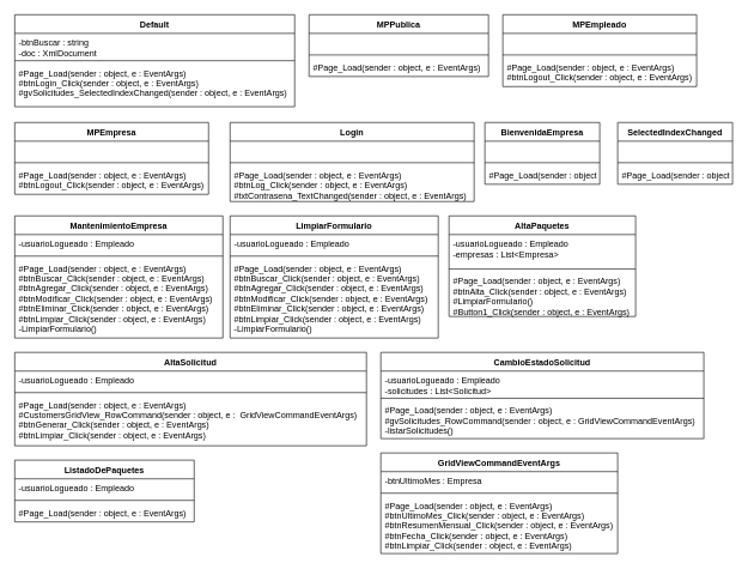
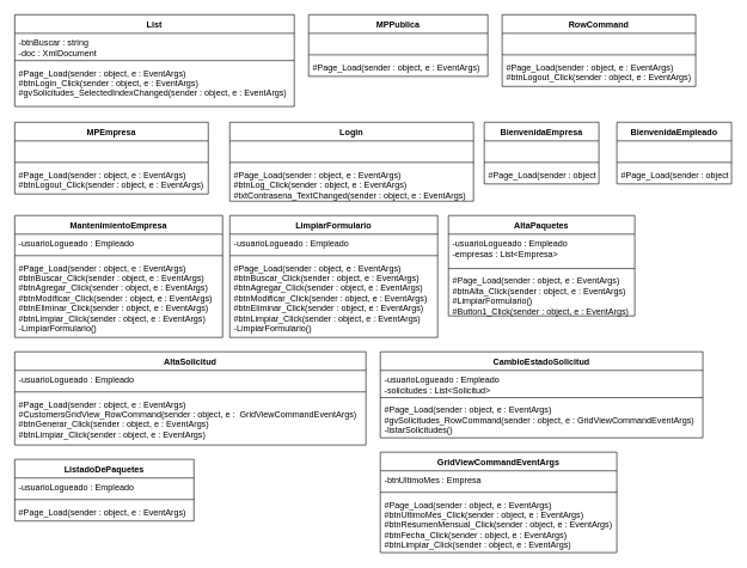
  <mxCell id="0" />
  <mxCell id="1" parent="0" />
- <mxCell id="2" value="Default" style="swimlane;fontStyle=1;align=center;verticalAlign=top;childLayout=stackLayout;horizontal=1;startSize=26;horizontalStack=0;resizeParent=1;resizeParentMax=0;resizeLast=0;collapsible=1;marginBottom=0;" parent="1" vertex="1"><mxGeometry x="20" y="20" width="390" height="128" as="geometry" /></mxCell>
+ <mxCell id="2" value="List" style="swimlane;fontStyle=1;align=center;verticalAlign=top;childLayout=stackLayout;horizontal=1;startSize=26;horizontalStack=0;resizeParent=1;resizeParentMax=0;resizeLast=0;collapsible=1;marginBottom=0;" parent="1" vertex="1"><mxGeometry x="20" y="20" width="390" height="128" as="geometry" /></mxCell>
  <mxCell id="3" value="-btnBuscar : string&#10;-doc : XmlDocument " style="text;strokeColor=none;fillColor=none;align=left;verticalAlign=top;spacingLeft=4;spacingRight=4;overflow=hidden;rotatable=0;points=[[0,0.5],[1,0.5]];portConstraint=eastwest;" parent="2" vertex="1"><mxGeometry y="26" width="390" height="34" as="geometry" /></mxCell>
  <mxCell id="4" value="" style="line;strokeWidth=1;fillColor=none;align=left;verticalAlign=middle;spacingTop=-1;spacingLeft=3;spacingRight=3;rotatable=0;labelPosition=right;points=[];portConstraint=eastwest;" parent="2" vertex="1"><mxGeometry y="60" width="390" height="8" as="geometry" /></mxCell>
  <mxCell id="5" value="#Page_Load(sender : object, e : EventArgs)&#10;#btnLogin_Click(sender : object, e : EventArgs)&#10;#gvSolicitudes_SelectedIndexChanged(sender : object, e : EventArgs)" style="text;strokeColor=none;fillColor=none;align=left;verticalAlign=top;spacingLeft=4;spacingRight=4;overflow=hidden;rotatable=0;points=[[0,0.5],[1,0.5]];portConstraint=eastwest;" parent="2" vertex="1"><mxGeometry y="68" width="390" height="60" as="geometry" /></mxCell>
  <mxCell id="6" value="MPPublica" style="swimlane;fontStyle=1;align=center;verticalAlign=top;childLayout=stackLayout;horizontal=1;startSize=26;horizontalStack=0;resizeParent=1;resizeParentMax=0;resizeLast=0;collapsible=1;marginBottom=0;" parent="1" vertex="1"><mxGeometry x="430" y="20" width="250" height="86" as="geometry" /></mxCell>
  <mxCell id="7" value="  " style="text;strokeColor=none;fillColor=none;align=left;verticalAlign=top;spacingLeft=4;spacingRight=4;overflow=hidden;rotatable=0;points=[[0,0.5],[1,0.5]];portConstraint=eastwest;" parent="6" vertex="1"><mxGeometry y="26" width="250" height="26" as="geometry" /></mxCell>
  <mxCell id="8" value="" style="line;strokeWidth=1;fillColor=none;align=left;verticalAlign=middle;spacingTop=-1;spacingLeft=3;spacingRight=3;rotatable=0;labelPosition=right;points=[];portConstraint=eastwest;" parent="6" vertex="1"><mxGeometry y="52" width="250" height="8" as="geometry" /></mxCell>
  <mxCell id="9" value="#Page_Load(sender : object, e : EventArgs)" style="text;strokeColor=none;fillColor=none;align=left;verticalAlign=top;spacingLeft=4;spacingRight=4;overflow=hidden;rotatable=0;points=[[0,0.5],[1,0.5]];portConstraint=eastwest;" parent="6" vertex="1"><mxGeometry y="60" width="250" height="26" as="geometry" /></mxCell>
- <mxCell id="10" value="MPEmpleado" style="swimlane;fontStyle=1;align=center;verticalAlign=top;childLayout=stackLayout;horizontal=1;startSize=26;horizontalStack=0;resizeParent=1;resizeParentMax=0;resizeLast=0;collapsible=1;marginBottom=0;" parent="1" vertex="1"><mxGeometry x="700" y="20" width="270" height="100" as="geometry" /></mxCell>
+ <mxCell id="10" value="RowCommand" style="swimlane;fontStyle=1;align=center;verticalAlign=top;childLayout=stackLayout;horizontal=1;startSize=26;horizontalStack=0;resizeParent=1;resizeParentMax=0;resizeLast=0;collapsible=1;marginBottom=0;" parent="1" vertex="1"><mxGeometry x="700" y="20" width="270" height="100" as="geometry" /></mxCell>
  <mxCell id="11" value="  " style="text;strokeColor=none;fillColor=none;align=left;verticalAlign=top;spacingLeft=4;spacingRight=4;overflow=hidden;rotatable=0;points=[[0,0.5],[1,0.5]];portConstraint=eastwest;" parent="10" vertex="1"><mxGeometry y="26" width="270" height="26" as="geometry" /></mxCell>
  <mxCell id="12" value="" style="line;strokeWidth=1;fillColor=none;align=left;verticalAlign=middle;spacingTop=-1;spacingLeft=3;spacingRight=3;rotatable=0;labelPosition=right;points=[];portConstraint=eastwest;" parent="10" vertex="1"><mxGeometry y="52" width="270" height="8" as="geometry" /></mxCell>
  <mxCell id="13" value="#Page_Load(sender : object, e : EventArgs)&#10;#btnLogout_Click(sender : object, e : EventArgs)" style="text;strokeColor=none;fillColor=none;align=left;verticalAlign=top;spacingLeft=4;spacingRight=4;overflow=hidden;rotatable=0;points=[[0,0.5],[1,0.5]];portConstraint=eastwest;" parent="10" vertex="1"><mxGeometry y="60" width="270" height="40" as="geometry" /></mxCell>
  <mxCell id="14" value="MPEmpresa" style="swimlane;fontStyle=1;align=center;verticalAlign=top;childLayout=stackLayout;horizontal=1;startSize=26;horizontalStack=0;resizeParent=1;resizeParentMax=0;resizeLast=0;collapsible=1;marginBottom=0;" parent="1" vertex="1"><mxGeometry x="20" y="170" width="270" height="100" as="geometry" /></mxCell>
  <mxCell id="15" value="  " style="text;strokeColor=none;fillColor=none;align=left;verticalAlign=top;spacingLeft=4;spacingRight=4;overflow=hidden;rotatable=0;points=[[0,0.5],[1,0.5]];portConstraint=eastwest;" parent="14" vertex="1"><mxGeometry y="26" width="270" height="26" as="geometry" /></mxCell>
  <mxCell id="16" value="" style="line;strokeWidth=1;fillColor=none;align=left;verticalAlign=middle;spacingTop=-1;spacingLeft=3;spacingRight=3;rotatable=0;labelPosition=right;points=[];portConstraint=eastwest;" parent="14" vertex="1"><mxGeometry y="52" width="270" height="8" as="geometry" /></mxCell>
  <mxCell id="17" value="#Page_Load(sender : object, e : EventArgs)&#10;#btnLogout_Click(sender : object, e : EventArgs)" style="text;strokeColor=none;fillColor=none;align=left;verticalAlign=top;spacingLeft=4;spacingRight=4;overflow=hidden;rotatable=0;points=[[0,0.5],[1,0.5]];portConstraint=eastwest;" parent="14" vertex="1"><mxGeometry y="60" width="270" height="40" as="geometry" /></mxCell>
  <mxCell id="18" value="Login" style="swimlane;fontStyle=1;align=center;verticalAlign=top;childLayout=stackLayout;horizontal=1;startSize=26;horizontalStack=0;resizeParent=1;resizeParentMax=0;resizeLast=0;collapsible=1;marginBottom=0;" parent="1" vertex="1"><mxGeometry x="320" y="170" width="340" height="110" as="geometry" /></mxCell>
  <mxCell id="19" value="   " style="text;strokeColor=none;fillColor=none;align=left;verticalAlign=top;spacingLeft=4;spacingRight=4;overflow=hidden;rotatable=0;points=[[0,0.5],[1,0.5]];portConstraint=eastwest;" parent="18" vertex="1"><mxGeometry y="26" width="340" height="26" as="geometry" /></mxCell>
  <mxCell id="20" value="" style="line;strokeWidth=1;fillColor=none;align=left;verticalAlign=middle;spacingTop=-1;spacingLeft=3;spacingRight=3;rotatable=0;labelPosition=right;points=[];portConstraint=eastwest;" parent="18" vertex="1"><mxGeometry y="52" width="340" height="8" as="geometry" /></mxCell>
  <mxCell id="21" value="#Page_Load(sender : object, e : EventArgs)&#10;#btnLog_Click(sender : object, e : EventArgs)&#10;#txtContrasena_TextChanged(sender : object, e : EventArgs)" style="text;strokeColor=none;fillColor=none;align=left;verticalAlign=top;spacingLeft=4;spacingRight=4;overflow=hidden;rotatable=0;points=[[0,0.5],[1,0.5]];portConstraint=eastwest;" parent="18" vertex="1"><mxGeometry y="60" width="340" height="50" as="geometry" /></mxCell>
  <mxCell id="22" value="BienvenidaEmpresa" style="swimlane;fontStyle=1;align=center;verticalAlign=top;childLayout=stackLayout;horizontal=1;startSize=26;horizontalStack=0;resizeParent=1;resizeParentMax=0;resizeLast=0;collapsible=1;marginBottom=0;" parent="1" vertex="1"><mxGeometry x="675" y="170" width="160" height="86" as="geometry" /></mxCell>
  <mxCell id="23" value="  " style="text;strokeColor=none;fillColor=none;align=left;verticalAlign=top;spacingLeft=4;spacingRight=4;overflow=hidden;rotatable=0;points=[[0,0.5],[1,0.5]];portConstraint=eastwest;" parent="22" vertex="1"><mxGeometry y="26" width="160" height="26" as="geometry" /></mxCell>
  <mxCell id="24" value="" style="line;strokeWidth=1;fillColor=none;align=left;verticalAlign=middle;spacingTop=-1;spacingLeft=3;spacingRight=3;rotatable=0;labelPosition=right;points=[];portConstraint=eastwest;" parent="22" vertex="1"><mxGeometry y="52" width="160" height="8" as="geometry" /></mxCell>
  <mxCell id="25" value="#Page_Load(sender : object, e : EventArgs)" style="text;strokeColor=none;fillColor=none;align=left;verticalAlign=top;spacingLeft=4;spacingRight=4;overflow=hidden;rotatable=0;points=[[0,0.5],[1,0.5]];portConstraint=eastwest;" parent="22" vertex="1"><mxGeometry y="60" width="160" height="26" as="geometry" /></mxCell>
- <mxCell id="26" value="SelectedIndexChanged" style="swimlane;fontStyle=1;align=center;verticalAlign=top;childLayout=stackLayout;horizontal=1;startSize=26;horizontalStack=0;resizeParent=1;resizeParentMax=0;resizeLast=0;collapsible=1;marginBottom=0;" parent="1" vertex="1"><mxGeometry x="860" y="170" width="160" height="86" as="geometry" /></mxCell>
+ <mxCell id="26" value="BienvenidaEmpleado" style="swimlane;fontStyle=1;align=center;verticalAlign=top;childLayout=stackLayout;horizontal=1;startSize=26;horizontalStack=0;resizeParent=1;resizeParentMax=0;resizeLast=0;collapsible=1;marginBottom=0;" parent="1" vertex="1"><mxGeometry x="860" y="170" width="160" height="86" as="geometry" /></mxCell>
  <mxCell id="27" value="  " style="text;strokeColor=none;fillColor=none;align=left;verticalAlign=top;spacingLeft=4;spacingRight=4;overflow=hidden;rotatable=0;points=[[0,0.5],[1,0.5]];portConstraint=eastwest;" parent="26" vertex="1"><mxGeometry y="26" width="160" height="26" as="geometry" /></mxCell>
  <mxCell id="28" value="" style="line;strokeWidth=1;fillColor=none;align=left;verticalAlign=middle;spacingTop=-1;spacingLeft=3;spacingRight=3;rotatable=0;labelPosition=right;points=[];portConstraint=eastwest;" parent="26" vertex="1"><mxGeometry y="52" width="160" height="8" as="geometry" /></mxCell>
  <mxCell id="29" value="#Page_Load(sender : object, e : EventArgs)" style="text;strokeColor=none;fillColor=none;align=left;verticalAlign=top;spacingLeft=4;spacingRight=4;overflow=hidden;rotatable=0;points=[[0,0.5],[1,0.5]];portConstraint=eastwest;" parent="26" vertex="1"><mxGeometry y="60" width="160" height="26" as="geometry" /></mxCell>
  <mxCell id="30" value="MantenimientoEmpresa" style="swimlane;fontStyle=1;align=center;verticalAlign=top;childLayout=stackLayout;horizontal=1;startSize=26;horizontalStack=0;resizeParent=1;resizeParentMax=0;resizeLast=0;collapsible=1;marginBottom=0;" parent="1" vertex="1"><mxGeometry x="20" y="300" width="290" height="170" as="geometry" /></mxCell>
  <mxCell id="31" value="-usuarioLogueado : Empleado " style="text;strokeColor=none;fillColor=none;align=left;verticalAlign=top;spacingLeft=4;spacingRight=4;overflow=hidden;rotatable=0;points=[[0,0.5],[1,0.5]];portConstraint=eastwest;" parent="30" vertex="1"><mxGeometry y="26" width="290" height="26" as="geometry" /></mxCell>
  <mxCell id="32" value="" style="line;strokeWidth=1;fillColor=none;align=left;verticalAlign=middle;spacingTop=-1;spacingLeft=3;spacingRight=3;rotatable=0;labelPosition=right;points=[];portConstraint=eastwest;" parent="30" vertex="1"><mxGeometry y="52" width="290" height="8" as="geometry" /></mxCell>
  <mxCell id="33" value="#Page_Load(sender : object, e : EventArgs)&#10;#btnBuscar_Click(sender : object, e : EventArgs)&#10;#btnAgregar_Click(sender : object, e : EventArgs)&#10;#btnModificar_Click(sender : object, e : EventArgs)&#10;#btnEliminar_Click(sender : object, e : EventArgs)&#10;#btnLimpiar_Click(sender : object, e : EventArgs)&#10;-LimpiarFormulario()" style="text;strokeColor=none;fillColor=none;align=left;verticalAlign=top;spacingLeft=4;spacingRight=4;overflow=hidden;rotatable=0;points=[[0,0.5],[1,0.5]];portConstraint=eastwest;" parent="30" vertex="1"><mxGeometry y="60" width="290" height="110" as="geometry" /></mxCell>
  <mxCell id="34" value="LimpiarFormulario" style="swimlane;fontStyle=1;align=center;verticalAlign=top;childLayout=stackLayout;horizontal=1;startSize=26;horizontalStack=0;resizeParent=1;resizeParentMax=0;resizeLast=0;collapsible=1;marginBottom=0;" parent="1" vertex="1"><mxGeometry x="320" y="300" width="290" height="170" as="geometry" /></mxCell>
  <mxCell id="35" value="-usuarioLogueado : Empleado " style="text;strokeColor=none;fillColor=none;align=left;verticalAlign=top;spacingLeft=4;spacingRight=4;overflow=hidden;rotatable=0;points=[[0,0.5],[1,0.5]];portConstraint=eastwest;" parent="34" vertex="1"><mxGeometry y="26" width="290" height="26" as="geometry" /></mxCell>
  <mxCell id="36" value="" style="line;strokeWidth=1;fillColor=none;align=left;verticalAlign=middle;spacingTop=-1;spacingLeft=3;spacingRight=3;rotatable=0;labelPosition=right;points=[];portConstraint=eastwest;" parent="34" vertex="1"><mxGeometry y="52" width="290" height="8" as="geometry" /></mxCell>
  <mxCell id="37" value="#Page_Load(sender : object, e : EventArgs)&#10;#btnBuscar_Click(sender : object, e : EventArgs)&#10;#btnAgregar_Click(sender : object, e : EventArgs)&#10;#btnModificar_Click(sender : object, e : EventArgs)&#10;#btnEliminar_Click(sender : object, e : EventArgs)&#10;#btnLimpiar_Click(sender : object, e : EventArgs)&#10;-LimpiarFormulario()" style="text;strokeColor=none;fillColor=none;align=left;verticalAlign=top;spacingLeft=4;spacingRight=4;overflow=hidden;rotatable=0;points=[[0,0.5],[1,0.5]];portConstraint=eastwest;" parent="34" vertex="1"><mxGeometry y="60" width="290" height="110" as="geometry" /></mxCell>
  <mxCell id="38" value="AltaPaquetes" style="swimlane;fontStyle=1;align=center;verticalAlign=top;childLayout=stackLayout;horizontal=1;startSize=26;horizontalStack=0;resizeParent=1;resizeParentMax=0;resizeLast=0;collapsible=1;marginBottom=0;" parent="1" vertex="1"><mxGeometry x="625" y="300" width="260" height="140" as="geometry" /></mxCell>
  <mxCell id="39" value="-usuarioLogueado : Empleado &#10;-empresas : List&lt;Empresa&gt;" style="text;strokeColor=none;fillColor=none;align=left;verticalAlign=top;spacingLeft=4;spacingRight=4;overflow=hidden;rotatable=0;points=[[0,0.5],[1,0.5]];portConstraint=eastwest;" parent="38" vertex="1"><mxGeometry y="26" width="260" height="44" as="geometry" /></mxCell>
  <mxCell id="40" value="" style="line;strokeWidth=1;fillColor=none;align=left;verticalAlign=middle;spacingTop=-1;spacingLeft=3;spacingRight=3;rotatable=0;labelPosition=right;points=[];portConstraint=eastwest;" parent="38" vertex="1"><mxGeometry y="70" width="260" height="8" as="geometry" /></mxCell>
  <mxCell id="41" value="#Page_Load(sender : object, e : EventArgs)&#10;#btnAlta_Click(sender : object, e : EventArgs)&#10;#LimpiarFormulario()&#10;#Button1_Click(sender : object, e : EventArgs)" style="text;strokeColor=none;fillColor=none;align=left;verticalAlign=top;spacingLeft=4;spacingRight=4;overflow=hidden;rotatable=0;points=[[0,0.5],[1,0.5]];portConstraint=eastwest;" parent="38" vertex="1"><mxGeometry y="78" width="260" height="62" as="geometry" /></mxCell>
  <mxCell id="42" value="AltaSolicitud" style="swimlane;fontStyle=1;align=center;verticalAlign=top;childLayout=stackLayout;horizontal=1;startSize=26;horizontalStack=0;resizeParent=1;resizeParentMax=0;resizeLast=0;collapsible=1;marginBottom=0;" parent="1" vertex="1"><mxGeometry x="20" y="490" width="490" height="130" as="geometry" /></mxCell>
  <mxCell id="43" value="-usuarioLogueado : Empleado " style="text;strokeColor=none;fillColor=none;align=left;verticalAlign=top;spacingLeft=4;spacingRight=4;overflow=hidden;rotatable=0;points=[[0,0.5],[1,0.5]];portConstraint=eastwest;" parent="42" vertex="1"><mxGeometry y="26" width="490" height="26" as="geometry" /></mxCell>
  <mxCell id="44" value="" style="line;strokeWidth=1;fillColor=none;align=left;verticalAlign=middle;spacingTop=-1;spacingLeft=3;spacingRight=3;rotatable=0;labelPosition=right;points=[];portConstraint=eastwest;" parent="42" vertex="1"><mxGeometry y="52" width="490" height="8" as="geometry" /></mxCell>
  <mxCell id="45" value="#Page_Load(sender : object, e : EventArgs)&#10;#CustomersGridView_RowCommand(sender : object, e :  GridViewCommandEventArgs)&#10;#btnGenerar_Click(sender : object, e : EventArgs)&#10;#btnLimpiar_Click(sender : object, e : EventArgs)" style="text;strokeColor=none;fillColor=none;align=left;verticalAlign=top;spacingLeft=4;spacingRight=4;overflow=hidden;rotatable=0;points=[[0,0.5],[1,0.5]];portConstraint=eastwest;" parent="42" vertex="1"><mxGeometry y="60" width="490" height="70" as="geometry" /></mxCell>
  <mxCell id="46" value="CambioEstadoSolicitud" style="swimlane;fontStyle=1;align=center;verticalAlign=top;childLayout=stackLayout;horizontal=1;startSize=26;horizontalStack=0;resizeParent=1;resizeParentMax=0;resizeLast=0;collapsible=1;marginBottom=0;" parent="1" vertex="1"><mxGeometry x="530" y="490" width="450" height="120" as="geometry" /></mxCell>
  <mxCell id="47" value="-usuarioLogueado : Empleado &#10;-solicitudes : List&lt;Solicitud&gt;" style="text;strokeColor=none;fillColor=none;align=left;verticalAlign=top;spacingLeft=4;spacingRight=4;overflow=hidden;rotatable=0;points=[[0,0.5],[1,0.5]];portConstraint=eastwest;" vertex="1" parent="46"><mxGeometry y="26" width="450" height="34" as="geometry" /></mxCell>
  <mxCell id="48" value="" style="line;strokeWidth=1;fillColor=none;align=left;verticalAlign=middle;spacingTop=-1;spacingLeft=3;spacingRight=3;rotatable=0;labelPosition=right;points=[];portConstraint=eastwest;" parent="46" vertex="1"><mxGeometry y="60" width="450" height="8" as="geometry" /></mxCell>
  <mxCell id="49" value="#Page_Load(sender : object, e : EventArgs)&#10;#gvSolicitudes_RowCommand(sender : object, e : GridViewCommandEventArgs)&#10;-listarSolicitudes()" style="text;strokeColor=none;fillColor=none;align=left;verticalAlign=top;spacingLeft=4;spacingRight=4;overflow=hidden;rotatable=0;points=[[0,0.5],[1,0.5]];portConstraint=eastwest;" parent="46" vertex="1"><mxGeometry y="68" width="450" height="52" as="geometry" /></mxCell>
  <mxCell id="50" value="ListadoDePaquetes" style="swimlane;fontStyle=1;align=center;verticalAlign=top;childLayout=stackLayout;horizontal=1;startSize=26;horizontalStack=0;resizeParent=1;resizeParentMax=0;resizeLast=0;collapsible=1;marginBottom=0;" parent="1" vertex="1"><mxGeometry x="20" y="640" width="250" height="86" as="geometry" /></mxCell>
  <mxCell id="51" value="-usuarioLogueado : Empleado " style="text;strokeColor=none;fillColor=none;align=left;verticalAlign=top;spacingLeft=4;spacingRight=4;overflow=hidden;rotatable=0;points=[[0,0.5],[1,0.5]];portConstraint=eastwest;" parent="50" vertex="1"><mxGeometry y="26" width="250" height="26" as="geometry" /></mxCell>
  <mxCell id="52" value="" style="line;strokeWidth=1;fillColor=none;align=left;verticalAlign=middle;spacingTop=-1;spacingLeft=3;spacingRight=3;rotatable=0;labelPosition=right;points=[];portConstraint=eastwest;" parent="50" vertex="1"><mxGeometry y="52" width="250" height="8" as="geometry" /></mxCell>
  <mxCell id="53" value="#Page_Load(sender : object, e : EventArgs)" style="text;strokeColor=none;fillColor=none;align=left;verticalAlign=top;spacingLeft=4;spacingRight=4;overflow=hidden;rotatable=0;points=[[0,0.5],[1,0.5]];portConstraint=eastwest;" parent="50" vertex="1"><mxGeometry y="60" width="250" height="26" as="geometry" /></mxCell>
  <mxCell id="54" value="GridViewCommandEventArgs" style="swimlane;fontStyle=1;align=center;verticalAlign=top;childLayout=stackLayout;horizontal=1;startSize=26;horizontalStack=0;resizeParent=1;resizeParentMax=0;resizeLast=0;collapsible=1;marginBottom=0;" parent="1" vertex="1"><mxGeometry x="530" y="630" width="330" height="140" as="geometry" /></mxCell>
  <mxCell id="55" value="-btnUltimoMes : Empresa" style="text;strokeColor=none;fillColor=none;align=left;verticalAlign=top;spacingLeft=4;spacingRight=4;overflow=hidden;rotatable=0;points=[[0,0.5],[1,0.5]];portConstraint=eastwest;" parent="54" vertex="1"><mxGeometry y="26" width="330" height="26" as="geometry" /></mxCell>
  <mxCell id="56" value="" style="line;strokeWidth=1;fillColor=none;align=left;verticalAlign=middle;spacingTop=-1;spacingLeft=3;spacingRight=3;rotatable=0;labelPosition=right;points=[];portConstraint=eastwest;" parent="54" vertex="1"><mxGeometry y="52" width="330" height="8" as="geometry" /></mxCell>
  <mxCell id="57" value="#Page_Load(sender : object, e : EventArgs)&#10;#btnUltimoMes_Click(sender : object, e : EventArgs)&#10;#btnResumenMensual_Click(sender : object, e : EventArgs)&#10;#btnFecha_Click(sender : object, e : EventArgs)&#10;#btnLimpiar_Click(sender : object, e : EventArgs)" style="text;strokeColor=none;fillColor=none;align=left;verticalAlign=top;spacingLeft=4;spacingRight=4;overflow=hidden;rotatable=0;points=[[0,0.5],[1,0.5]];portConstraint=eastwest;" parent="54" vertex="1"><mxGeometry y="60" width="330" height="80" as="geometry" /></mxCell>
